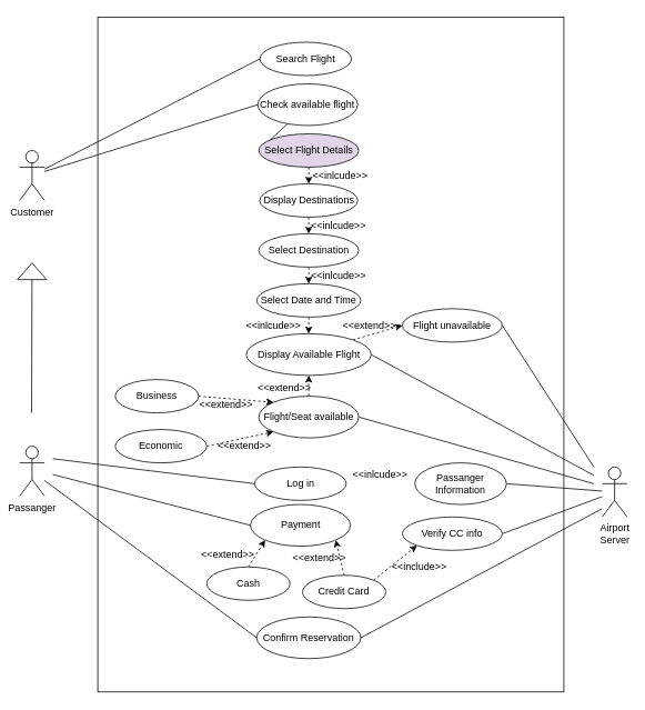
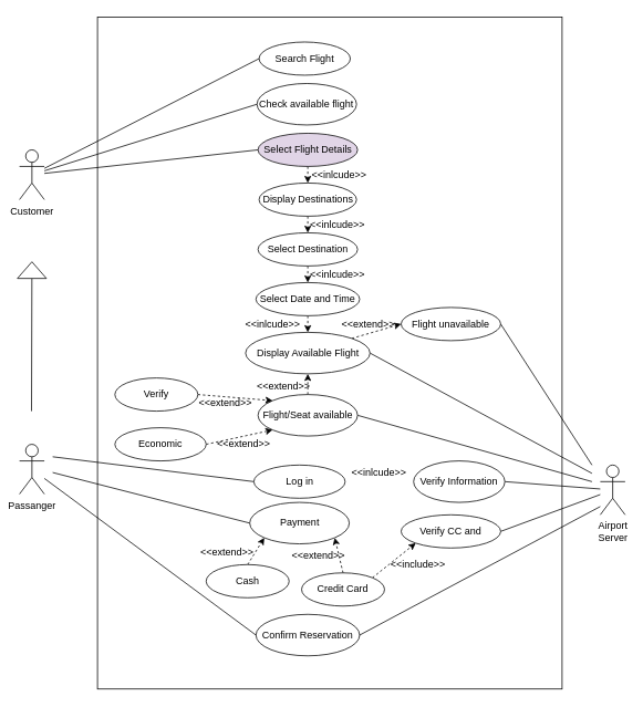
  <mxCell id="0" />
  <mxCell id="1" parent="0" />
  <mxCell id="2" value="" style="whiteSpace=wrap;html=1;fillColor=none;" parent="1" vertex="1"><mxGeometry x="117" y="20" width="560" height="810" as="geometry" /></mxCell>
  <mxCell id="3" style="rounded=0;orthogonalLoop=1;jettySize=auto;html=1;exitX=0;exitY=0.5;exitDx=0;exitDy=0;endArrow=none;endFill=0;" parent="1" source="4" target="36" edge="1"><mxGeometry relative="1" as="geometry" /></mxCell>
  <mxCell id="4" value="Search Flight" style="ellipse;whiteSpace=wrap;html=1;" parent="1" vertex="1"><mxGeometry x="311.75" y="50" width="110" height="40" as="geometry" /></mxCell>
- <mxCell id="5" style="edgeStyle=none;rounded=0;orthogonalLoop=1;jettySize=auto;html=1;exitX=0;exitY=0.5;exitDx=0;exitDy=0;endArrow=none;endFill=0;" edge="1" parent="1" source="7" target="54"><mxGeometry relative="1" as="geometry" /></mxCell>
+ <mxCell id="5" style="edgeStyle=none;rounded=0;orthogonalLoop=1;jettySize=auto;html=1;exitX=0;exitY=0.5;exitDx=0;exitDy=0;endArrow=none;endFill=0;" edge="1" parent="1" source="7" target="36"><mxGeometry relative="1" as="geometry" /></mxCell>
  <mxCell id="6" style="edgeStyle=none;rounded=0;orthogonalLoop=1;jettySize=auto;html=1;exitX=0.5;exitY=1;exitDx=0;exitDy=0;entryX=0.5;entryY=0;entryDx=0;entryDy=0;endArrow=classic;endFill=1;dashed=1;" edge="1" parent="1" source="7" target="9"><mxGeometry relative="1" as="geometry" /></mxCell>
  <mxCell id="7" value="Select Flight Details" style="ellipse;whiteSpace=wrap;html=1;fillColor=#e1d5e7;" parent="1" vertex="1"><mxGeometry x="310.5" y="160" width="120" height="40" as="geometry" /></mxCell>
  <mxCell id="8" style="edgeStyle=none;rounded=0;orthogonalLoop=1;jettySize=auto;html=1;exitX=0.5;exitY=1;exitDx=0;exitDy=0;entryX=0.5;entryY=0;entryDx=0;entryDy=0;dashed=1;" parent="1" source="9" target="11" edge="1"><mxGeometry relative="1" as="geometry" /></mxCell>
  <mxCell id="9" value="Display Destinations" style="ellipse;whiteSpace=wrap;html=1;" parent="1" vertex="1"><mxGeometry x="311.75" y="220" width="117.5" height="40" as="geometry" /></mxCell>
  <mxCell id="10" style="edgeStyle=none;rounded=0;orthogonalLoop=1;jettySize=auto;html=1;exitX=0.5;exitY=1;exitDx=0;exitDy=0;entryX=0.5;entryY=0;entryDx=0;entryDy=0;dashed=1;" parent="1" source="11" target="13" edge="1"><mxGeometry relative="1" as="geometry" /></mxCell>
  <mxCell id="11" value="Select Destination" style="ellipse;whiteSpace=wrap;html=1;" parent="1" vertex="1"><mxGeometry x="310.5" y="280" width="120" height="40" as="geometry" /></mxCell>
  <mxCell id="12" style="edgeStyle=none;rounded=0;orthogonalLoop=1;jettySize=auto;html=1;exitX=0.5;exitY=1;exitDx=0;exitDy=0;entryX=0.5;entryY=0;entryDx=0;entryDy=0;dashed=1;endArrow=classic;endFill=1;" edge="1" parent="1" source="13" target="17"><mxGeometry relative="1" as="geometry" /></mxCell>
  <mxCell id="13" value="Select Date and Time" style="ellipse;whiteSpace=wrap;html=1;" parent="1" vertex="1"><mxGeometry x="308" y="340" width="125" height="40" as="geometry" /></mxCell>
  <mxCell id="14" style="edgeStyle=none;rounded=0;orthogonalLoop=1;jettySize=auto;html=1;exitX=0.5;exitY=0;exitDx=0;exitDy=0;entryX=0.5;entryY=1;entryDx=0;entryDy=0;dashed=1;" parent="1" source="19" target="17" edge="1"><mxGeometry relative="1" as="geometry" /></mxCell>
  <mxCell id="15" style="edgeStyle=none;rounded=0;orthogonalLoop=1;jettySize=auto;html=1;exitX=1;exitY=0.5;exitDx=0;exitDy=0;endArrow=none;endFill=0;" parent="1" source="17" edge="1"><mxGeometry relative="1" as="geometry"><mxPoint x="713" y="570" as="targetPoint" /></mxGeometry></mxCell>
  <mxCell id="16" style="edgeStyle=none;rounded=0;orthogonalLoop=1;jettySize=auto;html=1;exitX=1;exitY=0;exitDx=0;exitDy=0;entryX=0;entryY=0.5;entryDx=0;entryDy=0;dashed=1;endArrow=classic;endFill=1;" edge="1" parent="1" source="17" target="56"><mxGeometry relative="1" as="geometry" /></mxCell>
  <mxCell id="17" value="Display Available Flight" style="ellipse;whiteSpace=wrap;html=1;" parent="1" vertex="1"><mxGeometry x="295.5" y="400" width="150" height="50" as="geometry" /></mxCell>
  <mxCell id="18" style="edgeStyle=none;rounded=0;orthogonalLoop=1;jettySize=auto;html=1;entryX=1;entryY=0.5;entryDx=0;entryDy=0;endArrow=none;endFill=0;" edge="1" parent="1" target="19"><mxGeometry relative="1" as="geometry"><mxPoint x="713" y="580" as="sourcePoint" /></mxGeometry></mxCell>
  <mxCell id="19" value="Flight/Seat available" style="ellipse;whiteSpace=wrap;html=1;" parent="1" vertex="1"><mxGeometry x="310.5" y="475" width="120" height="50" as="geometry" /></mxCell>
  <mxCell id="20" style="rounded=0;orthogonalLoop=1;jettySize=auto;html=1;exitX=0;exitY=0.5;exitDx=0;exitDy=0;endArrow=none;endFill=0;" parent="1" source="21" edge="1"><mxGeometry relative="1" as="geometry"><mxPoint x="63" y="550" as="targetPoint" /></mxGeometry></mxCell>
  <mxCell id="21" value="Log in" style="ellipse;whiteSpace=wrap;html=1;" parent="1" vertex="1"><mxGeometry x="305.5" y="560" width="110" height="40" as="geometry" /></mxCell>
  <mxCell id="22" style="edgeStyle=none;rounded=0;orthogonalLoop=1;jettySize=auto;html=1;exitX=1;exitY=0.5;exitDx=0;exitDy=0;endArrow=none;endFill=0;" parent="1" source="23" target="42" edge="1"><mxGeometry relative="1" as="geometry" /></mxCell>
- <mxCell id="23" value="Passanger Information" style="ellipse;whiteSpace=wrap;html=1;" parent="1" vertex="1"><mxGeometry x="498" y="555" width="110" height="50" as="geometry" /></mxCell>
+ <mxCell id="23" value="Verify Information" style="ellipse;whiteSpace=wrap;html=1;" parent="1" vertex="1"><mxGeometry x="498" y="555" width="110" height="50" as="geometry" /></mxCell>
  <mxCell id="24" style="rounded=0;orthogonalLoop=1;jettySize=auto;html=1;exitX=0;exitY=0.5;exitDx=0;exitDy=0;endArrow=none;endFill=0;" parent="1" source="27" edge="1"><mxGeometry relative="1" as="geometry"><mxPoint x="63" y="569" as="targetPoint" /></mxGeometry></mxCell>
  <mxCell id="25" style="edgeStyle=none;rounded=0;orthogonalLoop=1;jettySize=auto;html=1;exitX=0.5;exitY=0;exitDx=0;exitDy=0;entryX=0;entryY=1;entryDx=0;entryDy=0;endArrow=classic;endFill=1;dashed=1;verticalAlign=middle;" parent="1" source="28" target="27" edge="1"><mxGeometry relative="1" as="geometry" /></mxCell>
  <mxCell id="26" style="edgeStyle=none;rounded=0;orthogonalLoop=1;jettySize=auto;html=1;exitX=0.5;exitY=0;exitDx=0;exitDy=0;entryX=1;entryY=1;entryDx=0;entryDy=0;dashed=1;endArrow=classic;endFill=1;verticalAlign=middle;" parent="1" source="30" target="27" edge="1"><mxGeometry relative="1" as="geometry" /></mxCell>
  <mxCell id="27" value="Payment" style="ellipse;whiteSpace=wrap;html=1;" parent="1" vertex="1"><mxGeometry x="300.5" y="605" width="120" height="50" as="geometry" /></mxCell>
  <mxCell id="28" value="Cash" style="ellipse;whiteSpace=wrap;html=1;" parent="1" vertex="1"><mxGeometry x="248" y="680" width="100" height="40" as="geometry" /></mxCell>
  <mxCell id="29" style="edgeStyle=none;rounded=0;orthogonalLoop=1;jettySize=auto;html=1;exitX=1;exitY=0;exitDx=0;exitDy=0;entryX=0;entryY=1;entryDx=0;entryDy=0;dashed=1;endArrow=classic;endFill=1;" parent="1" source="30" target="32" edge="1"><mxGeometry relative="1" as="geometry" /></mxCell>
  <mxCell id="30" value="Credit Card" style="ellipse;whiteSpace=wrap;html=1;" parent="1" vertex="1"><mxGeometry x="363" y="690" width="100" height="40" as="geometry" /></mxCell>
  <mxCell id="31" style="edgeStyle=none;rounded=0;orthogonalLoop=1;jettySize=auto;html=1;exitX=1;exitY=0.5;exitDx=0;exitDy=0;endArrow=none;endFill=0;" parent="1" source="32" target="42" edge="1"><mxGeometry relative="1" as="geometry" /></mxCell>
- <mxCell id="32" value="Verify CC info" style="ellipse;whiteSpace=wrap;html=1;" parent="1" vertex="1"><mxGeometry x="483" y="620" width="120" height="40" as="geometry" /></mxCell>
+ <mxCell id="32" value="Verify CC and" style="ellipse;whiteSpace=wrap;html=1;" parent="1" vertex="1"><mxGeometry x="483" y="620" width="120" height="40" as="geometry" /></mxCell>
  <mxCell id="33" style="rounded=0;orthogonalLoop=1;jettySize=auto;html=1;exitX=0;exitY=0.5;exitDx=0;exitDy=0;endArrow=none;endFill=0;" parent="1" source="35" target="37" edge="1"><mxGeometry relative="1" as="geometry"><mxPoint x="73" y="500" as="targetPoint" /></mxGeometry></mxCell>
  <mxCell id="34" style="edgeStyle=none;rounded=0;orthogonalLoop=1;jettySize=auto;html=1;exitX=1;exitY=0.5;exitDx=0;exitDy=0;endArrow=none;endFill=0;" parent="1" source="35" edge="1"><mxGeometry relative="1" as="geometry"><mxPoint x="723" y="610" as="targetPoint" /></mxGeometry></mxCell>
  <mxCell id="35" value="Confirm Reservation" style="ellipse;whiteSpace=wrap;html=1;" parent="1" vertex="1"><mxGeometry x="308" y="740" width="125" height="50" as="geometry" /></mxCell>
  <mxCell id="36" value="Customer" style="shape=umlActor;verticalLabelPosition=bottom;verticalAlign=top;html=1;outlineConnect=0;" parent="1" vertex="1"><mxGeometry x="23" y="180" width="30" height="60" as="geometry" /></mxCell>
  <mxCell id="37" value="Passanger" style="shape=umlActor;verticalLabelPosition=bottom;verticalAlign=top;html=1;outlineConnect=0;" parent="1" vertex="1"><mxGeometry x="23" y="535" width="30" height="60" as="geometry" /></mxCell>
  <mxCell id="38" style="edgeStyle=none;rounded=0;orthogonalLoop=1;jettySize=auto;html=1;exitX=1;exitY=0.5;exitDx=0;exitDy=0;entryX=0;entryY=0;entryDx=0;entryDy=0;dashed=1;endArrow=classic;endFill=1;" parent="1" source="39" target="19" edge="1"><mxGeometry relative="1" as="geometry" /></mxCell>
- <mxCell id="39" value="Business" style="ellipse;whiteSpace=wrap;html=1;" parent="1" vertex="1"><mxGeometry x="138" y="455" width="100" height="40" as="geometry" /></mxCell>
+ <mxCell id="39" value="Verify" style="ellipse;whiteSpace=wrap;html=1;" parent="1" vertex="1"><mxGeometry x="138" y="455" width="100" height="40" as="geometry" /></mxCell>
  <mxCell id="40" style="edgeStyle=none;rounded=0;orthogonalLoop=1;jettySize=auto;html=1;entryX=0;entryY=1;entryDx=0;entryDy=0;dashed=1;endArrow=classic;endFill=1;exitX=1;exitY=0.5;exitDx=0;exitDy=0;" parent="1" source="41" target="19" edge="1"><mxGeometry relative="1" as="geometry"><mxPoint x="243" y="540" as="sourcePoint" /></mxGeometry></mxCell>
  <mxCell id="41" value="Economic" style="ellipse;whiteSpace=wrap;html=1;" parent="1" vertex="1"><mxGeometry x="138" y="515" width="110" height="40" as="geometry" /></mxCell>
  <mxCell id="42" value="Airport&lt;br&gt;Server" style="shape=umlActor;verticalLabelPosition=bottom;verticalAlign=top;html=1;outlineConnect=0;" parent="1" vertex="1"><mxGeometry x="723" y="560" width="30" height="60" as="geometry" /></mxCell>
  <mxCell id="43" value="&amp;lt;&amp;lt;extend&amp;gt;&amp;gt;" style="text;html=1;align=center;verticalAlign=middle;resizable=0;points=[];autosize=1;" parent="1" vertex="1"><mxGeometry x="230.5" y="475" width="80" height="20" as="geometry" /></mxCell>
  <mxCell id="44" value="&amp;lt;&amp;lt;inlcude&amp;gt;&amp;gt;" style="text;html=1;align=center;verticalAlign=middle;resizable=0;points=[];autosize=1;" parent="1" vertex="1"><mxGeometry x="365.5" y="260" width="80" height="20" as="geometry" /></mxCell>
  <mxCell id="45" value="&amp;lt;&amp;lt;inlcude&amp;gt;&amp;gt;" style="text;html=1;align=center;verticalAlign=middle;resizable=0;points=[];autosize=1;" parent="1" vertex="1"><mxGeometry x="365.5" y="320" width="80" height="20" as="geometry" /></mxCell>
  <mxCell id="46" value="&amp;lt;&amp;lt;inlcude&amp;gt;&amp;gt;" style="text;html=1;align=center;verticalAlign=middle;resizable=0;points=[];autosize=1;" parent="1" vertex="1"><mxGeometry x="368" y="200" width="80" height="20" as="geometry" /></mxCell>
  <mxCell id="47" value="&amp;lt;&amp;lt;extend&amp;gt;&amp;gt;" style="text;html=1;align=center;verticalAlign=middle;resizable=0;points=[];autosize=1;" parent="1" vertex="1"><mxGeometry x="300.5" y="455" width="80" height="20" as="geometry" /></mxCell>
  <mxCell id="48" value="&amp;lt;&amp;lt;extend&amp;gt;&amp;gt;" style="text;html=1;align=center;verticalAlign=middle;resizable=0;points=[];autosize=1;" parent="1" vertex="1"><mxGeometry x="253" y="524.5" width="80" height="20" as="geometry" /></mxCell>
  <mxCell id="49" value="&amp;lt;&amp;lt;inlcude&amp;gt;&amp;gt;" style="text;html=1;align=center;verticalAlign=middle;resizable=0;points=[];autosize=1;" parent="1" vertex="1"><mxGeometry x="415.5" y="560" width="80" height="20" as="geometry" /></mxCell>
  <mxCell id="50" value="&amp;lt;&amp;lt;extend&amp;gt;&amp;gt;" style="text;html=1;align=center;verticalAlign=middle;resizable=0;points=[];autosize=1;" parent="1" vertex="1"><mxGeometry x="233" y="655" width="80" height="20" as="geometry" /></mxCell>
  <mxCell id="51" value="&amp;lt;&amp;lt;extend&amp;gt;&amp;gt;" style="text;html=1;align=center;verticalAlign=middle;resizable=0;points=[];autosize=1;" parent="1" vertex="1"><mxGeometry x="343" y="660" width="80" height="20" as="geometry" /></mxCell>
  <mxCell id="52" value="&amp;lt;&amp;lt;include&amp;gt;&amp;gt;" style="text;html=1;align=center;verticalAlign=middle;resizable=0;points=[];autosize=1;" parent="1" vertex="1"><mxGeometry x="463" y="670" width="80" height="20" as="geometry" /></mxCell>
  <mxCell id="53" style="edgeStyle=none;rounded=0;orthogonalLoop=1;jettySize=auto;html=1;exitX=0;exitY=0.5;exitDx=0;exitDy=0;endArrow=none;endFill=0;" edge="1" parent="1" source="54" target="36"><mxGeometry relative="1" as="geometry" /></mxCell>
  <mxCell id="54" value="Check available flight" style="ellipse;whiteSpace=wrap;html=1;" vertex="1" parent="1"><mxGeometry x="309.25" y="100" width="120" height="50" as="geometry" /></mxCell>
  <mxCell id="55" style="edgeStyle=none;rounded=0;orthogonalLoop=1;jettySize=auto;html=1;entryX=1;entryY=0.5;entryDx=0;entryDy=0;endArrow=none;endFill=0;" edge="1" parent="1" target="56"><mxGeometry relative="1" as="geometry"><mxPoint x="713" y="560" as="sourcePoint" /></mxGeometry></mxCell>
  <mxCell id="56" value="Flight unavailable" style="ellipse;whiteSpace=wrap;html=1;" vertex="1" parent="1"><mxGeometry x="483" y="370" width="120" height="40" as="geometry" /></mxCell>
  <mxCell id="57" value="&amp;lt;&amp;lt;extend&amp;gt;&amp;gt;" style="text;html=1;align=center;verticalAlign=middle;resizable=0;points=[];autosize=1;" vertex="1" parent="1"><mxGeometry x="403" y="380" width="80" height="20" as="geometry" /></mxCell>
  <mxCell id="58" value="&amp;lt;&amp;lt;inlcude&amp;gt;&amp;gt;" style="text;html=1;align=center;verticalAlign=middle;resizable=0;points=[];autosize=1;" vertex="1" parent="1"><mxGeometry x="288" y="380" width="80" height="20" as="geometry" /></mxCell>
  <mxCell id="59" value="" style="endArrow=none;html=1;" edge="1" parent="1" target="60"><mxGeometry width="50" height="50" relative="1" as="geometry"><mxPoint x="37.5" y="495" as="sourcePoint" /><mxPoint x="35.5" y="305" as="targetPoint" /></mxGeometry></mxCell>
  <mxCell id="60" value="" style="triangle;whiteSpace=wrap;html=1;direction=north;" vertex="1" parent="1"><mxGeometry x="20.5" y="315" width="35" height="20" as="geometry" /></mxCell>
